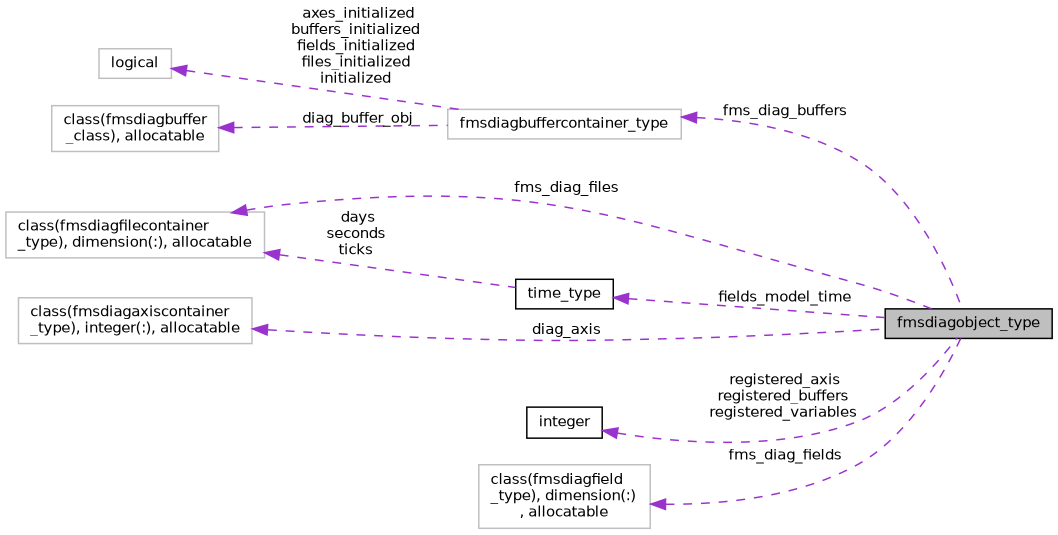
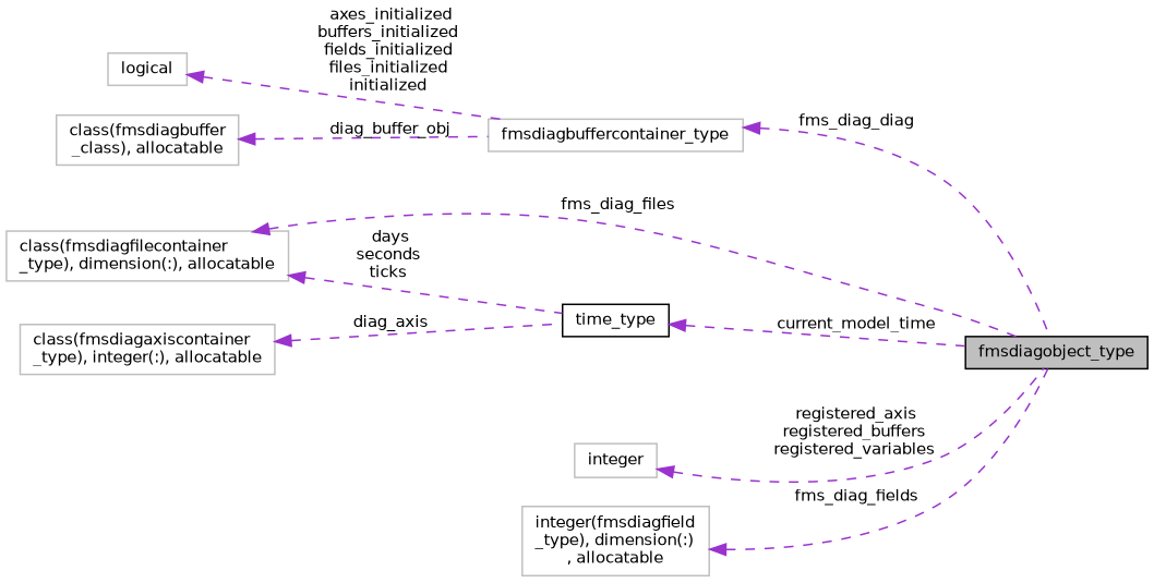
  digraph {
    rankdir=LR
    node [color=grey75 fillcolor=white fontname=Helvetica fontsize=10 shape=record style=filled]
    edge [color=darkorchid3 dir=back fontname=Helvetica fontsize=10 labelfontname=Helvetica labelfontsize=10 style=dashed]
    n1 [color=black fillcolor=grey75 fontcolor=black height=0.2 label=fmsdiagobject_type width=0.4]
    n2 [height=0.2 label=logical width=0.4]
    n3 [height=0.2 label=fmsdiagbuffercontainer_type width=0.4]
    n4 [color=black height=0.2 label=time_type width=0.4]
-   n5 [color=black height=0.2 label=integer width=0.4]
+   n5 [height=0.2 label=integer width=0.4]
    n6 [height=0.2 label="class(fmsdiagfilecontainer\l_type), dimension(:), allocatable" width=0.4]
    n7 [height=0.2 label="class(fmsdiagbuffer\l_class), allocatable" width=0.4]
    n8 [height=0.2 label="class(fmsdiagaxiscontainer\l_type), integer(:), allocatable" width=0.4]
-   n9 [height=0.2 label="class(fmsdiagfield\l_type), dimension(:)\l, allocatable" width=0.4]
+   n9 [height=0.2 label="integer(fmsdiagfield\l_type), dimension(:)\l, allocatable" width=0.4]
    n2 -> n3 [label=" axes_initialized\nbuffers_initialized\nfields_initialized\nfiles_initialized\ninitialized"]
-   n3 -> n1 [label=" fms_diag_buffers"]
-   n4 -> n1 [label=" fields_model_time"]
+   n3 -> n1 [label=" fms_diag_diag"]
+   n4 -> n1 [label=" current_model_time"]
    n5 -> n1 [label=" registered_axis\nregistered_buffers\nregistered_variables"]
    n6 -> n1 [label=" fms_diag_files"]
    n6 -> n4 [label=" days\nseconds\nticks"]
    n7 -> n3 [label=" diag_buffer_obj"]
-   n8 -> n1 [label=" diag_axis"]
+   n8 -> n4 [label=" diag_axis"]
    n9 -> n1 [label=" fms_diag_fields"]
  }
